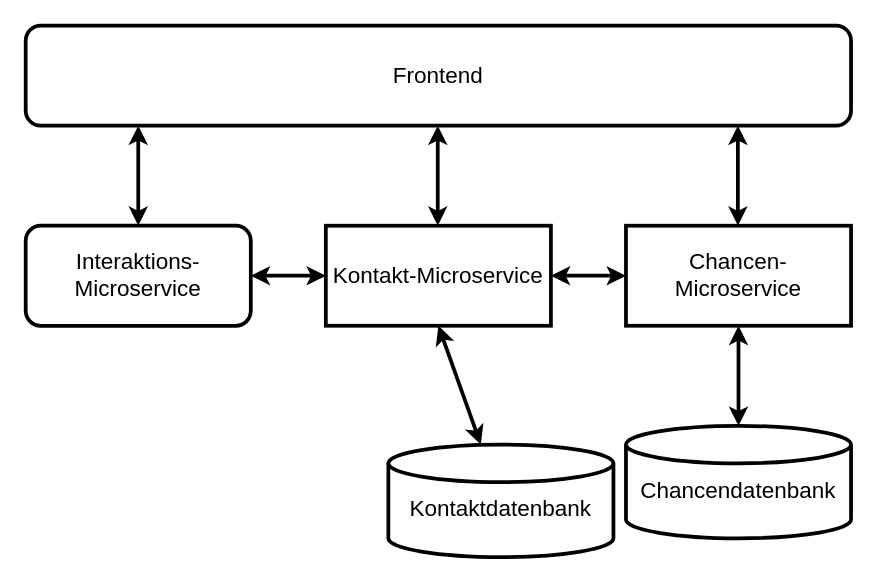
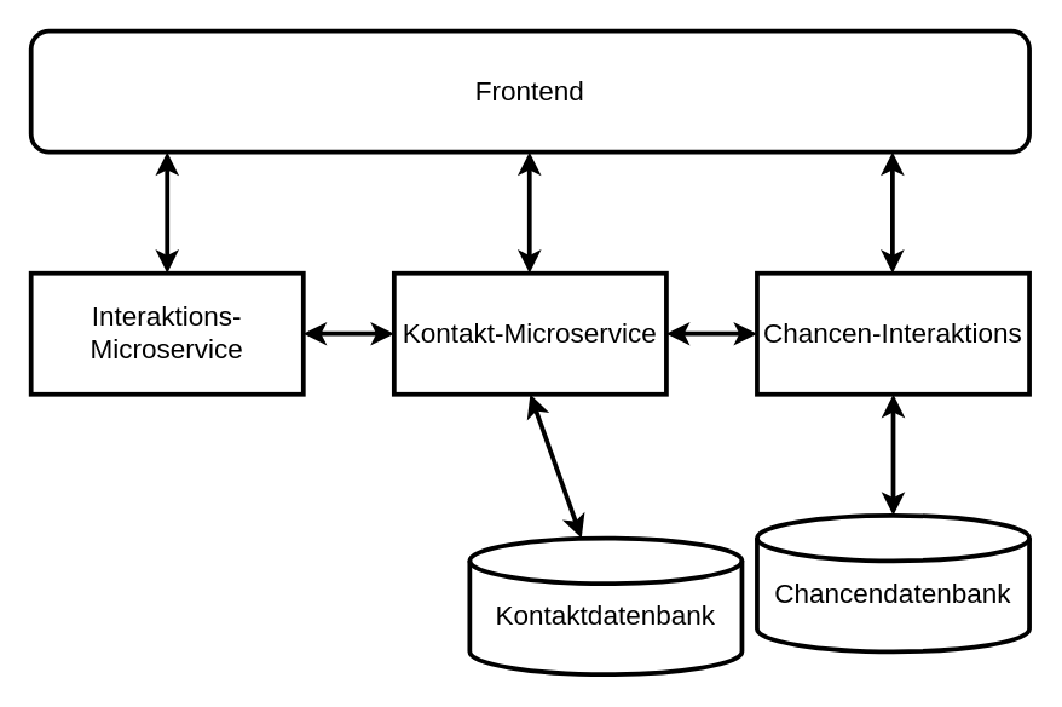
  <mxCell id="0" />
  <mxCell id="1" parent="0" />
- <mxCell id="2" value="&lt;div style=&quot;font-size: 18px&quot;&gt;Interaktions-Microservice&lt;/div&gt;" style="whiteSpace=wrap;html=1;strokeWidth=3;rounded=1;" parent="1" vertex="1"><mxGeometry x="20" y="180" width="180" height="80" as="geometry" /></mxCell>
+ <mxCell id="2" value="&lt;div style=&quot;font-size: 18px&quot;&gt;Interaktions-Microservice&lt;/div&gt;" style="rounded=0;whiteSpace=wrap;html=1;strokeWidth=3;" parent="1" vertex="1"><mxGeometry x="20" y="180" width="180" height="80" as="geometry" /></mxCell>
  <mxCell id="3" value="Frontend" style="rounded=1;whiteSpace=wrap;html=1;fontSize=18;strokeWidth=3;" parent="1" vertex="1"><mxGeometry x="20" y="20" width="660" height="80" as="geometry" /></mxCell>
  <mxCell id="4" value="" style="endArrow=classic;startArrow=classic;html=1;rounded=0;fontSize=18;strokeWidth=3;entryX=0.5;entryY=0;entryDx=0;entryDy=0;" parent="1" target="2" edge="1"><mxGeometry width="50" height="50" relative="1" as="geometry"><mxPoint x="110" y="100" as="sourcePoint" /><mxPoint x="250" y="140" as="targetPoint" /></mxGeometry></mxCell>
  <mxCell id="5" value="&lt;div&gt;&lt;font style=&quot;font-size: 12px&quot;&gt;&lt;br&gt;&lt;/font&gt;&lt;/div&gt;&lt;div&gt;&lt;font style=&quot;font-size: 18px&quot;&gt;Kontaktdatenbank&lt;/font&gt;&lt;/div&gt;" style="strokeWidth=3;html=1;shape=mxgraph.flowchart.database;whiteSpace=wrap;" parent="1" vertex="1"><mxGeometry x="310" y="355" width="180" height="90" as="geometry" /></mxCell>
  <mxCell id="6" value="&lt;span style=&quot;font-size: 18px&quot;&gt;Kontakt-Microservice&lt;/span&gt;" style="rounded=0;whiteSpace=wrap;html=1;strokeWidth=3;" parent="1" vertex="1"><mxGeometry x="260" y="180" width="180" height="80" as="geometry" /></mxCell>
  <mxCell id="7" value="" style="endArrow=classic;startArrow=classic;html=1;rounded=0;fontSize=18;entryX=0.5;entryY=1;entryDx=0;entryDy=0;strokeWidth=3;" parent="1" source="5" target="6" edge="1"><mxGeometry width="50" height="50" relative="1" as="geometry"><mxPoint x="360" y="150" as="sourcePoint" /><mxPoint x="360" y="110" as="targetPoint" /></mxGeometry></mxCell>
  <mxCell id="8" value="&lt;br&gt;&lt;div&gt;&lt;font style=&quot;font-size: 18px&quot;&gt;Chancendatenbank&lt;/font&gt;&lt;/div&gt;" style="strokeWidth=3;html=1;shape=mxgraph.flowchart.database;whiteSpace=wrap;" parent="1" vertex="1"><mxGeometry x="500" y="340" width="180" height="90" as="geometry" /></mxCell>
- <mxCell id="9" value="&lt;div style=&quot;font-size: 18px&quot;&gt;Chancen-Microservice&lt;/div&gt;" style="rounded=0;whiteSpace=wrap;html=1;strokeWidth=3;" parent="1" vertex="1"><mxGeometry x="500" y="180" width="180" height="80" as="geometry" /></mxCell>
+ <mxCell id="9" value="&lt;div style=&quot;font-size: 18px&quot;&gt;Chancen-Interaktions&lt;/div&gt;" style="rounded=0;whiteSpace=wrap;html=1;strokeWidth=3;" parent="1" vertex="1"><mxGeometry x="500" y="180" width="180" height="80" as="geometry" /></mxCell>
  <mxCell id="10" value="" style="endArrow=classic;startArrow=classic;html=1;rounded=0;fontSize=18;entryX=0.5;entryY=1;entryDx=0;entryDy=0;strokeWidth=3;" parent="1" source="8" target="9" edge="1"><mxGeometry width="50" height="50" relative="1" as="geometry"><mxPoint x="600" y="150" as="sourcePoint" /><mxPoint x="600" y="110" as="targetPoint" /></mxGeometry></mxCell>
  <mxCell id="11" value="" style="endArrow=classic;startArrow=classic;html=1;rounded=0;fontSize=18;strokeWidth=3;entryX=0.5;entryY=0;entryDx=0;entryDy=0;" parent="1" edge="1"><mxGeometry width="50" height="50" relative="1" as="geometry"><mxPoint x="349.5" y="100" as="sourcePoint" /><mxPoint x="349.5" y="180" as="targetPoint" /></mxGeometry></mxCell>
  <mxCell id="12" value="" style="endArrow=classic;startArrow=classic;html=1;rounded=0;fontSize=18;strokeWidth=3;entryX=0.5;entryY=0;entryDx=0;entryDy=0;" parent="1" edge="1"><mxGeometry width="50" height="50" relative="1" as="geometry"><mxPoint x="589.5" y="100" as="sourcePoint" /><mxPoint x="589.5" y="180" as="targetPoint" /></mxGeometry></mxCell>
  <mxCell id="13" value="" style="endArrow=classic;startArrow=classic;html=1;rounded=0;fontSize=18;strokeWidth=3;entryX=1;entryY=0.5;entryDx=0;entryDy=0;exitX=0;exitY=0.5;exitDx=0;exitDy=0;" parent="1" source="6" target="2" edge="1"><mxGeometry width="50" height="50" relative="1" as="geometry"><mxPoint x="120" y="110" as="sourcePoint" /><mxPoint x="120" y="190" as="targetPoint" /></mxGeometry></mxCell>
  <mxCell id="14" value="" style="endArrow=classic;startArrow=classic;html=1;rounded=0;fontSize=18;strokeWidth=3;entryX=1;entryY=0.5;entryDx=0;entryDy=0;exitX=0;exitY=0.5;exitDx=0;exitDy=0;" parent="1" source="9" target="6" edge="1"><mxGeometry width="50" height="50" relative="1" as="geometry"><mxPoint x="130" y="120" as="sourcePoint" /><mxPoint x="130" y="200" as="targetPoint" /></mxGeometry></mxCell>
